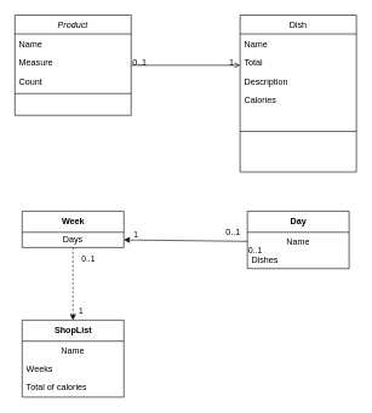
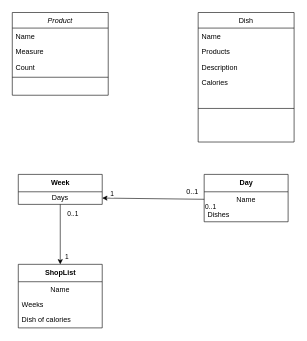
  <mxCell id="0" />
  <mxCell id="1" parent="0" />
  <mxCell id="2" value="Product" style="swimlane;fontStyle=2;align=center;verticalAlign=top;childLayout=stackLayout;horizontal=1;startSize=26;horizontalStack=0;resizeParent=1;resizeLast=0;collapsible=1;marginBottom=0;rounded=0;shadow=0;strokeWidth=1;" parent="1" vertex="1"><mxGeometry x="20" y="20" width="160" height="138" as="geometry"><mxRectangle x="230" y="140" width="160" height="26" as="alternateBounds" /></mxGeometry></mxCell>
  <mxCell id="3" value="Name" style="text;align=left;verticalAlign=top;spacingLeft=4;spacingRight=4;overflow=hidden;rotatable=0;points=[[0,0.5],[1,0.5]];portConstraint=eastwest;" parent="2" vertex="1"><mxGeometry y="26" width="160" height="26" as="geometry" /></mxCell>
  <mxCell id="4" value="Measure" style="text;align=left;verticalAlign=top;spacingLeft=4;spacingRight=4;overflow=hidden;rotatable=0;points=[[0,0.5],[1,0.5]];portConstraint=eastwest;rounded=0;shadow=0;html=0;" parent="2" vertex="1"><mxGeometry y="52" width="160" height="26" as="geometry" /></mxCell>
  <mxCell id="5" value="Count&#10;" style="text;align=left;verticalAlign=top;spacingLeft=4;spacingRight=4;overflow=hidden;rotatable=0;points=[[0,0.5],[1,0.5]];portConstraint=eastwest;rounded=0;shadow=0;html=0;" parent="2" vertex="1"><mxGeometry y="78" width="160" height="26" as="geometry" /></mxCell>
  <mxCell id="6" value="" style="line;html=1;strokeWidth=1;align=left;verticalAlign=middle;spacingTop=-1;spacingLeft=3;spacingRight=3;rotatable=0;labelPosition=right;points=[];portConstraint=eastwest;" parent="2" vertex="1"><mxGeometry y="104" width="160" height="8" as="geometry" /></mxCell>
  <mxCell id="7" value="Dish" style="swimlane;fontStyle=0;align=center;verticalAlign=top;childLayout=stackLayout;horizontal=1;startSize=26;horizontalStack=0;resizeParent=1;resizeLast=0;collapsible=1;marginBottom=0;rounded=0;shadow=0;strokeWidth=1;" parent="1" vertex="1"><mxGeometry x="330" y="20" width="160" height="216" as="geometry"><mxRectangle x="550" y="140" width="160" height="26" as="alternateBounds" /></mxGeometry></mxCell>
  <mxCell id="8" value="Name" style="text;align=left;verticalAlign=top;spacingLeft=4;spacingRight=4;overflow=hidden;rotatable=0;points=[[0,0.5],[1,0.5]];portConstraint=eastwest;" parent="7" vertex="1"><mxGeometry y="26" width="160" height="26" as="geometry" /></mxCell>
- <mxCell id="9" value="Total" style="text;align=left;verticalAlign=top;spacingLeft=4;spacingRight=4;overflow=hidden;rotatable=0;points=[[0,0.5],[1,0.5]];portConstraint=eastwest;rounded=0;shadow=0;html=0;" parent="7" vertex="1"><mxGeometry y="52" width="160" height="26" as="geometry" /></mxCell>
+ <mxCell id="9" value="Products" style="text;align=left;verticalAlign=top;spacingLeft=4;spacingRight=4;overflow=hidden;rotatable=0;points=[[0,0.5],[1,0.5]];portConstraint=eastwest;rounded=0;shadow=0;html=0;" parent="7" vertex="1"><mxGeometry y="52" width="160" height="26" as="geometry" /></mxCell>
  <mxCell id="10" value="Description" style="text;align=left;verticalAlign=top;spacingLeft=4;spacingRight=4;overflow=hidden;rotatable=0;points=[[0,0.5],[1,0.5]];portConstraint=eastwest;rounded=0;shadow=0;html=0;" parent="7" vertex="1"><mxGeometry y="78" width="160" height="26" as="geometry" /></mxCell>
  <mxCell id="11" value="Calories" style="text;align=left;verticalAlign=top;spacingLeft=4;spacingRight=4;overflow=hidden;rotatable=0;points=[[0,0.5],[1,0.5]];portConstraint=eastwest;rounded=0;shadow=0;html=0;" parent="7" vertex="1"><mxGeometry y="104" width="160" height="26" as="geometry" /></mxCell>
  <mxCell id="12" value="" style="line;html=1;strokeWidth=1;align=left;verticalAlign=middle;spacingTop=-1;spacingLeft=3;spacingRight=3;rotatable=0;labelPosition=right;points=[];portConstraint=eastwest;" parent="7" vertex="1"><mxGeometry y="130" width="160" height="60" as="geometry" /></mxCell>
- <mxCell id="13" value="" style="endArrow=open;shadow=0;strokeWidth=1;rounded=0;endFill=1;edgeStyle=elbowEdgeStyle;elbow=vertical;" parent="1" source="2" target="7" edge="1"><mxGeometry x="0.5" y="41" relative="1" as="geometry"><mxPoint x="320" y="182" as="sourcePoint" /><mxPoint x="480" y="182" as="targetPoint" /><mxPoint x="-40" y="32" as="offset" /></mxGeometry></mxCell>
- <mxCell id="14" value="0..1" style="resizable=0;align=left;verticalAlign=bottom;labelBackgroundColor=none;fontSize=12;" parent="13" connectable="0" vertex="1"><mxGeometry x="-1" relative="1" as="geometry"><mxPoint y="4" as="offset" /></mxGeometry></mxCell>
- <mxCell id="15" value="1" style="resizable=0;align=right;verticalAlign=bottom;labelBackgroundColor=none;fontSize=12;" parent="13" connectable="0" vertex="1"><mxGeometry x="1" relative="1" as="geometry"><mxPoint x="-7" y="4" as="offset" /></mxGeometry></mxCell>
  <mxCell id="16" value="Day" style="swimlane;fontStyle=1;align=center;verticalAlign=middle;childLayout=stackLayout;horizontal=1;startSize=29;horizontalStack=0;resizeParent=1;resizeParentMax=0;resizeLast=0;collapsible=0;marginBottom=0;html=1;" vertex="1" parent="1"><mxGeometry x="340" y="290" width="140" height="79" as="geometry" /></mxCell>
  <mxCell id="17" value="Name" style="text;html=1;strokeColor=none;fillColor=none;align=center;verticalAlign=middle;spacingLeft=4;spacingRight=4;overflow=hidden;rotatable=0;points=[[0,0.5],[1,0.5]];portConstraint=eastwest;" vertex="1" parent="16"><mxGeometry y="29" width="140" height="25" as="geometry" /></mxCell>
  <mxCell id="18" value="Dishes" style="text;html=1;strokeColor=none;fillColor=none;align=left;verticalAlign=middle;spacingLeft=4;spacingRight=4;overflow=hidden;rotatable=0;points=[[0,0.5],[1,0.5]];portConstraint=eastwest;" vertex="1" parent="16"><mxGeometry y="54" width="140" height="25" as="geometry" /></mxCell>
- <mxCell id="19" style="edgeStyle=orthogonalEdgeStyle;rounded=0;orthogonalLoop=1;jettySize=auto;html=1;entryX=0.5;entryY=0;entryDx=0;entryDy=0;dashed=1;" edge="1" parent="1" source="22" target="27"><mxGeometry relative="1" as="geometry" /></mxCell>
+ <mxCell id="19" style="edgeStyle=orthogonalEdgeStyle;rounded=0;orthogonalLoop=1;jettySize=auto;html=1;entryX=0.5;entryY=0;entryDx=0;entryDy=0;" edge="1" parent="1" source="22" target="27"><mxGeometry relative="1" as="geometry" /></mxCell>
  <mxCell id="20" value="0..1" style="edgeLabel;html=1;align=center;verticalAlign=middle;resizable=0;points=[];" vertex="1" connectable="0" parent="19"><mxGeometry x="-0.7" y="-2" relative="1" as="geometry"><mxPoint x="22" as="offset" /></mxGeometry></mxCell>
  <mxCell id="21" value="1" style="edgeLabel;html=1;align=center;verticalAlign=middle;resizable=0;points=[];" vertex="1" connectable="0" parent="19"><mxGeometry x="0.74" y="2" relative="1" as="geometry"><mxPoint x="8" as="offset" /></mxGeometry></mxCell>
  <mxCell id="22" value="Week" style="swimlane;fontStyle=1;align=center;verticalAlign=middle;childLayout=stackLayout;horizontal=1;startSize=29;horizontalStack=0;resizeParent=1;resizeParentMax=0;resizeLast=0;collapsible=0;marginBottom=0;html=1;" vertex="1" parent="1"><mxGeometry x="30" y="290" width="140" height="50" as="geometry" /></mxCell>
  <mxCell id="23" value="Days" style="text;html=1;strokeColor=none;fillColor=none;align=center;verticalAlign=middle;spacingLeft=4;spacingRight=4;overflow=hidden;rotatable=0;points=[[0,0.5],[1,0.5]];portConstraint=eastwest;" vertex="1" parent="22"><mxGeometry y="29" width="140" height="21" as="geometry" /></mxCell>
  <mxCell id="24" value="" style="endArrow=classic;html=1;exitX=0;exitY=0.5;exitDx=0;exitDy=0;entryX=1;entryY=0.5;entryDx=0;entryDy=0;" edge="1" parent="1" source="17" target="23"><mxGeometry relative="1" as="geometry"><mxPoint x="210" y="250" as="sourcePoint" /><mxPoint x="210" y="310" as="targetPoint" /></mxGeometry></mxCell>
  <mxCell id="25" value="0..1" style="edgeLabel;resizable=0;html=1;align=left;verticalAlign=bottom;" connectable="0" vertex="1" parent="24"><mxGeometry x="-1" relative="1" as="geometry"><mxPoint y="20" as="offset" /></mxGeometry></mxCell>
  <mxCell id="26" value="1" style="edgeLabel;resizable=0;html=1;align=right;verticalAlign=bottom;" connectable="0" vertex="1" parent="24"><mxGeometry x="1" relative="1" as="geometry"><mxPoint x="20" as="offset" /></mxGeometry></mxCell>
  <mxCell id="27" value="ShopList" style="swimlane;fontStyle=1;align=center;verticalAlign=middle;childLayout=stackLayout;horizontal=1;startSize=29;horizontalStack=0;resizeParent=1;resizeParentMax=0;resizeLast=0;collapsible=0;marginBottom=0;html=1;" vertex="1" parent="1"><mxGeometry x="30" y="440" width="140" height="106" as="geometry" /></mxCell>
  <mxCell id="28" value="Name" style="text;html=1;strokeColor=none;fillColor=none;align=center;verticalAlign=middle;spacingLeft=4;spacingRight=4;overflow=hidden;rotatable=0;points=[[0,0.5],[1,0.5]];portConstraint=eastwest;" vertex="1" parent="27"><mxGeometry y="29" width="140" height="25" as="geometry" /></mxCell>
  <mxCell id="29" value="Weeks" style="text;html=1;strokeColor=none;fillColor=none;align=left;verticalAlign=middle;spacingLeft=4;spacingRight=4;overflow=hidden;rotatable=0;points=[[0,0.5],[1,0.5]];portConstraint=eastwest;" vertex="1" parent="27"><mxGeometry y="54" width="140" height="26" as="geometry" /></mxCell>
- <mxCell id="30" value="Total of calories" style="text;html=1;strokeColor=none;fillColor=none;align=left;verticalAlign=middle;spacingLeft=4;spacingRight=4;overflow=hidden;rotatable=0;points=[[0,0.5],[1,0.5]];portConstraint=eastwest;" vertex="1" parent="27"><mxGeometry y="80" width="140" height="26" as="geometry" /></mxCell>
+ <mxCell id="30" value="Dish of calories" style="text;html=1;strokeColor=none;fillColor=none;align=left;verticalAlign=middle;spacingLeft=4;spacingRight=4;overflow=hidden;rotatable=0;points=[[0,0.5],[1,0.5]];portConstraint=eastwest;" vertex="1" parent="27"><mxGeometry y="80" width="140" height="26" as="geometry" /></mxCell>
  <mxCell id="31" value="0..1" style="text;html=1;align=center;verticalAlign=middle;resizable=0;points=[];autosize=1;strokeColor=none;" vertex="1" parent="1"><mxGeometry x="300" y="310" width="40" height="20" as="geometry" /></mxCell>
